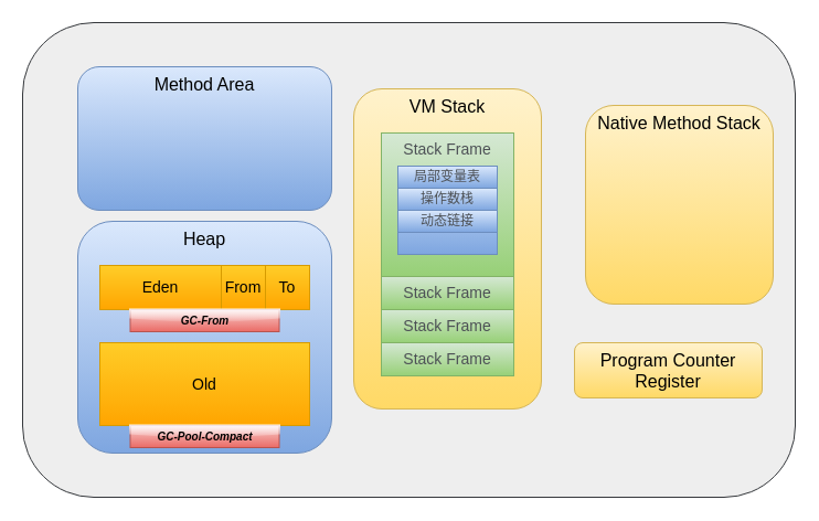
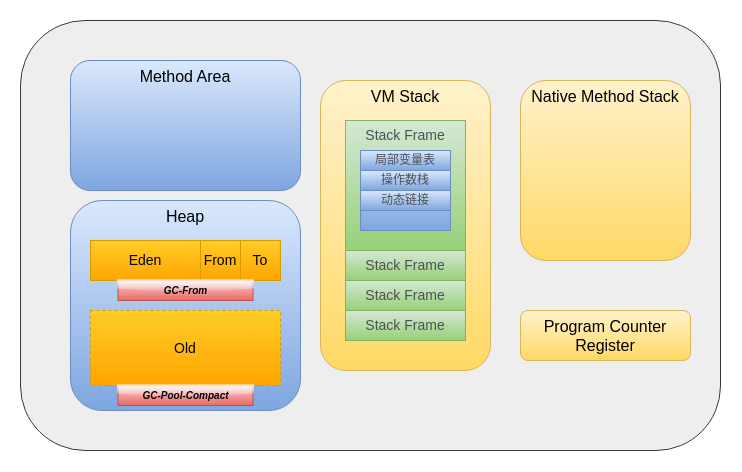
  <mxCell id="0" />
  <mxCell id="1" parent="0" />
  <mxCell id="2" value="" style="rounded=1;whiteSpace=wrap;html=1;fillColor=#eeeeee;strokeColor=#36393d;" vertex="1" parent="1"><mxGeometry x="20" y="20" width="700" height="430" as="geometry" /></mxCell>
- <mxCell id="3" value="&lt;font style=&quot;font-size: 16px;&quot;&gt;Native Method Stack&lt;/font&gt;" style="rounded=1;whiteSpace=wrap;html=1;fillStyle=auto;horizontal=1;verticalAlign=top;fillColor=#fff2cc;gradientColor=#ffd966;strokeColor=#d6b656;" vertex="1" parent="1"><mxGeometry x="530" y="95" width="170" height="180" as="geometry" /></mxCell>
+ <mxCell id="3" value="&lt;font style=&quot;font-size: 16px;&quot;&gt;Native Method Stack&lt;/font&gt;" style="rounded=1;whiteSpace=wrap;html=1;fillStyle=auto;horizontal=1;verticalAlign=top;fillColor=#fff2cc;gradientColor=#ffd966;strokeColor=#d6b656;" vertex="1" parent="1"><mxGeometry x="520" y="80" width="170" height="180" as="geometry" /></mxCell>
  <mxCell id="4" value="&lt;font style=&quot;font-size: 16px;&quot;&gt;Program Counter Register&lt;/font&gt;" style="rounded=1;whiteSpace=wrap;html=1;fillStyle=auto;horizontal=1;verticalAlign=top;fillColor=#fff2cc;gradientColor=#ffd966;strokeColor=#d6b656;" vertex="1" parent="1"><mxGeometry x="520" y="310" width="170" height="50" as="geometry" /></mxCell>
  <mxCell id="5" value="" style="group" vertex="1" connectable="0" parent="1"><mxGeometry x="320" y="80" width="170" height="330" as="geometry" /></mxCell>
  <mxCell id="6" value="&lt;font style=&quot;font-size: 16px;&quot;&gt;VM Stack&lt;/font&gt;" style="rounded=1;whiteSpace=wrap;html=1;fillStyle=auto;horizontal=1;verticalAlign=top;fillColor=#fff2cc;gradientColor=#ffd966;strokeColor=#d6b656;" vertex="1" parent="5"><mxGeometry width="170" height="290" as="geometry" /></mxCell>
  <mxCell id="7" value="" style="group" vertex="1" connectable="0" parent="5"><mxGeometry x="25" y="40" width="120" height="130" as="geometry" /></mxCell>
  <mxCell id="8" value="&lt;span style=&quot;color: rgb(77, 81, 86); font-family: arial, sans-serif; font-size: 14px; font-style: normal; font-variant-ligatures: normal; font-variant-caps: normal; font-weight: 400; letter-spacing: normal; orphans: 2; text-align: left; text-indent: 0px; text-transform: none; widows: 2; word-spacing: 0px; -webkit-text-stroke-width: 0px; text-decoration-thickness: initial; text-decoration-style: initial; text-decoration-color: initial; float: none; display: inline !important;&quot;&gt;Stack Frame&lt;/span&gt;" style="rounded=0;whiteSpace=wrap;html=1;fillColor=#d5e8d4;gradientColor=#97d077;strokeColor=#82b366;labelBackgroundColor=none;verticalAlign=top;" vertex="1" parent="7"><mxGeometry width="120" height="130" as="geometry" /></mxCell>
  <mxCell id="9" value="" style="group;labelBackgroundColor=none;fillColor=#dae8fc;strokeColor=#6c8ebf;gradientColor=#7ea6e0;" vertex="1" connectable="0" parent="7"><mxGeometry x="15" y="30" width="90" height="80" as="geometry" /></mxCell>
  <mxCell id="10" value="&lt;div style=&quot;text-align: left;&quot;&gt;&lt;font size=&quot;1&quot; face=&quot;arial, sans-serif&quot; color=&quot;#4d5156&quot;&gt;&lt;span style=&quot;font-size: 12px;&quot;&gt;局部变量表&lt;/span&gt;&lt;/font&gt;&lt;/div&gt;" style="rounded=0;whiteSpace=wrap;html=1;labelBackgroundColor=none;fillColor=#dae8fc;strokeColor=#6c8ebf;gradientColor=#7ea6e0;" vertex="1" parent="9"><mxGeometry width="90" height="20" as="geometry" /></mxCell>
  <mxCell id="11" value="&lt;div style=&quot;text-align: left;&quot;&gt;&lt;font size=&quot;1&quot; face=&quot;arial, sans-serif&quot; color=&quot;#4d5156&quot;&gt;&lt;span style=&quot;font-size: 12px;&quot;&gt;操作数栈&lt;/span&gt;&lt;/font&gt;&lt;/div&gt;" style="rounded=0;whiteSpace=wrap;html=1;labelBackgroundColor=none;fillColor=#dae8fc;strokeColor=#6c8ebf;gradientColor=#7ea6e0;" vertex="1" parent="9"><mxGeometry y="20" width="90" height="20" as="geometry" /></mxCell>
  <mxCell id="12" value="&lt;div style=&quot;text-align: left;&quot;&gt;&lt;font size=&quot;1&quot; face=&quot;arial, sans-serif&quot; color=&quot;#4d5156&quot;&gt;&lt;span style=&quot;font-size: 12px;&quot;&gt;动态链接&lt;/span&gt;&lt;/font&gt;&lt;/div&gt;" style="rounded=0;whiteSpace=wrap;html=1;labelBackgroundColor=none;fillColor=#dae8fc;strokeColor=#6c8ebf;gradientColor=#7ea6e0;" vertex="1" parent="9"><mxGeometry y="40" width="90" height="20" as="geometry" /></mxCell>
  <mxCell id="13" value="&lt;span style=&quot;color: rgb(77, 81, 86); font-family: arial, sans-serif; font-size: 14px; font-style: normal; font-variant-ligatures: normal; font-variant-caps: normal; font-weight: 400; letter-spacing: normal; orphans: 2; text-align: left; text-indent: 0px; text-transform: none; widows: 2; word-spacing: 0px; -webkit-text-stroke-width: 0px; text-decoration-thickness: initial; text-decoration-style: initial; text-decoration-color: initial; float: none; display: inline !important;&quot;&gt;Stack Frame&lt;/span&gt;" style="rounded=0;whiteSpace=wrap;html=1;fillColor=#d5e8d4;gradientColor=#97d077;strokeColor=#82b366;labelBackgroundColor=none;verticalAlign=top;" vertex="1" parent="5"><mxGeometry x="25" y="170" width="120" height="30" as="geometry" /></mxCell>
  <mxCell id="14" value="&lt;span style=&quot;color: rgb(77, 81, 86); font-family: arial, sans-serif; font-size: 14px; font-style: normal; font-variant-ligatures: normal; font-variant-caps: normal; font-weight: 400; letter-spacing: normal; orphans: 2; text-align: left; text-indent: 0px; text-transform: none; widows: 2; word-spacing: 0px; -webkit-text-stroke-width: 0px; text-decoration-thickness: initial; text-decoration-style: initial; text-decoration-color: initial; float: none; display: inline !important;&quot;&gt;Stack Frame&lt;/span&gt;" style="rounded=0;whiteSpace=wrap;html=1;fillColor=#d5e8d4;gradientColor=#97d077;strokeColor=#82b366;labelBackgroundColor=none;verticalAlign=top;" vertex="1" parent="5"><mxGeometry x="25" y="200" width="120" height="30" as="geometry" /></mxCell>
  <mxCell id="15" value="&lt;span style=&quot;color: rgb(77, 81, 86); font-family: arial, sans-serif; font-size: 14px; font-style: normal; font-variant-ligatures: normal; font-variant-caps: normal; font-weight: 400; letter-spacing: normal; orphans: 2; text-align: left; text-indent: 0px; text-transform: none; widows: 2; word-spacing: 0px; -webkit-text-stroke-width: 0px; text-decoration-thickness: initial; text-decoration-style: initial; text-decoration-color: initial; float: none; display: inline !important;&quot;&gt;Stack Frame&lt;/span&gt;" style="rounded=0;whiteSpace=wrap;html=1;fillColor=#d5e8d4;gradientColor=#97d077;strokeColor=#82b366;labelBackgroundColor=none;verticalAlign=top;" vertex="1" parent="5"><mxGeometry x="25" y="230" width="120" height="30" as="geometry" /></mxCell>
  <mxCell id="16" value="" style="group" vertex="1" connectable="0" parent="1"><mxGeometry x="70" y="200" width="230" height="210" as="geometry" /></mxCell>
  <mxCell id="17" value="&lt;font style=&quot;font-size: 16px;&quot;&gt;Heap&lt;/font&gt;" style="rounded=1;whiteSpace=wrap;html=1;fillStyle=auto;horizontal=1;verticalAlign=top;fillColor=#dae8fc;gradientColor=#7ea6e0;strokeColor=#6c8ebf;" vertex="1" parent="16"><mxGeometry width="230" height="210" as="geometry" /></mxCell>
- <mxCell id="18" value="&lt;font style=&quot;font-size: 14px;&quot;&gt;Old&lt;/font&gt;" style="rounded=0;whiteSpace=wrap;html=1;fillColor=#ffcd28;gradientColor=#ffa500;strokeColor=#d79b00;" vertex="1" parent="16"><mxGeometry x="20" y="110" width="190" height="75" as="geometry" /></mxCell>
+ <mxCell id="18" value="&lt;font style=&quot;font-size: 14px;&quot;&gt;Old&lt;/font&gt;" style="rounded=0;whiteSpace=wrap;html=1;fillColor=#ffcd28;gradientColor=#ffa500;strokeColor=#d79b00;dashed=1;" vertex="1" parent="16"><mxGeometry x="20" y="110" width="190" height="75" as="geometry" /></mxCell>
  <mxCell id="19" value="" style="group" vertex="1" connectable="0" parent="16"><mxGeometry x="20" y="40" width="190" height="40" as="geometry" /></mxCell>
  <mxCell id="20" value="&lt;font style=&quot;font-size: 14px;&quot;&gt;Eden&lt;/font&gt;" style="rounded=0;whiteSpace=wrap;html=1;fillColor=#ffcd28;gradientColor=#ffa500;strokeColor=#d79b00;" vertex="1" parent="19"><mxGeometry width="110" height="40" as="geometry" /></mxCell>
  <mxCell id="21" value="&lt;font style=&quot;font-size: 14px;&quot;&gt;From&lt;/font&gt;" style="rounded=0;whiteSpace=wrap;html=1;fillColor=#ffcd28;gradientColor=#ffa500;strokeColor=#d79b00;" vertex="1" parent="19"><mxGeometry x="110" width="40" height="40" as="geometry" /></mxCell>
  <mxCell id="22" value="&lt;font style=&quot;font-size: 14px;&quot;&gt;To&lt;/font&gt;" style="rounded=0;whiteSpace=wrap;html=1;fillColor=#ffcd28;gradientColor=#ffa500;strokeColor=#d79b00;" vertex="1" parent="19"><mxGeometry x="150" width="40" height="40" as="geometry" /></mxCell>
  <mxCell id="23" value="&lt;b&gt;&lt;font style=&quot;font-size: 10px;&quot;&gt;&lt;i&gt;GC-From&lt;/i&gt;&lt;/font&gt;&lt;/b&gt;" style="rounded=0;whiteSpace=wrap;html=1;glass=1;fillColor=#f8cecc;gradientColor=#ea6b66;strokeColor=#b85450;" vertex="1" parent="16"><mxGeometry x="47.5" y="80" width="135" height="20" as="geometry" /></mxCell>
  <mxCell id="24" value="&lt;b&gt;&lt;font style=&quot;font-size: 10px;&quot;&gt;&lt;i&gt;GC-Pool-Compact&lt;/i&gt;&lt;/font&gt;&lt;/b&gt;" style="rounded=0;whiteSpace=wrap;html=1;glass=1;fillColor=#f8cecc;gradientColor=#ea6b66;strokeColor=#b85450;" vertex="1" parent="16"><mxGeometry x="47.5" y="185" width="135" height="20" as="geometry" /></mxCell>
  <mxCell id="25" value="" style="group" vertex="1" connectable="0" parent="1"><mxGeometry x="70" y="60" width="230" height="130" as="geometry" /></mxCell>
  <mxCell id="26" value="&lt;font style=&quot;font-size: 16px;&quot;&gt;Method Area&lt;/font&gt;" style="rounded=1;whiteSpace=wrap;html=1;fillStyle=auto;horizontal=1;verticalAlign=top;fillColor=#dae8fc;gradientColor=#7ea6e0;strokeColor=#6c8ebf;" vertex="1" parent="25"><mxGeometry width="230" height="130" as="geometry" /></mxCell>
